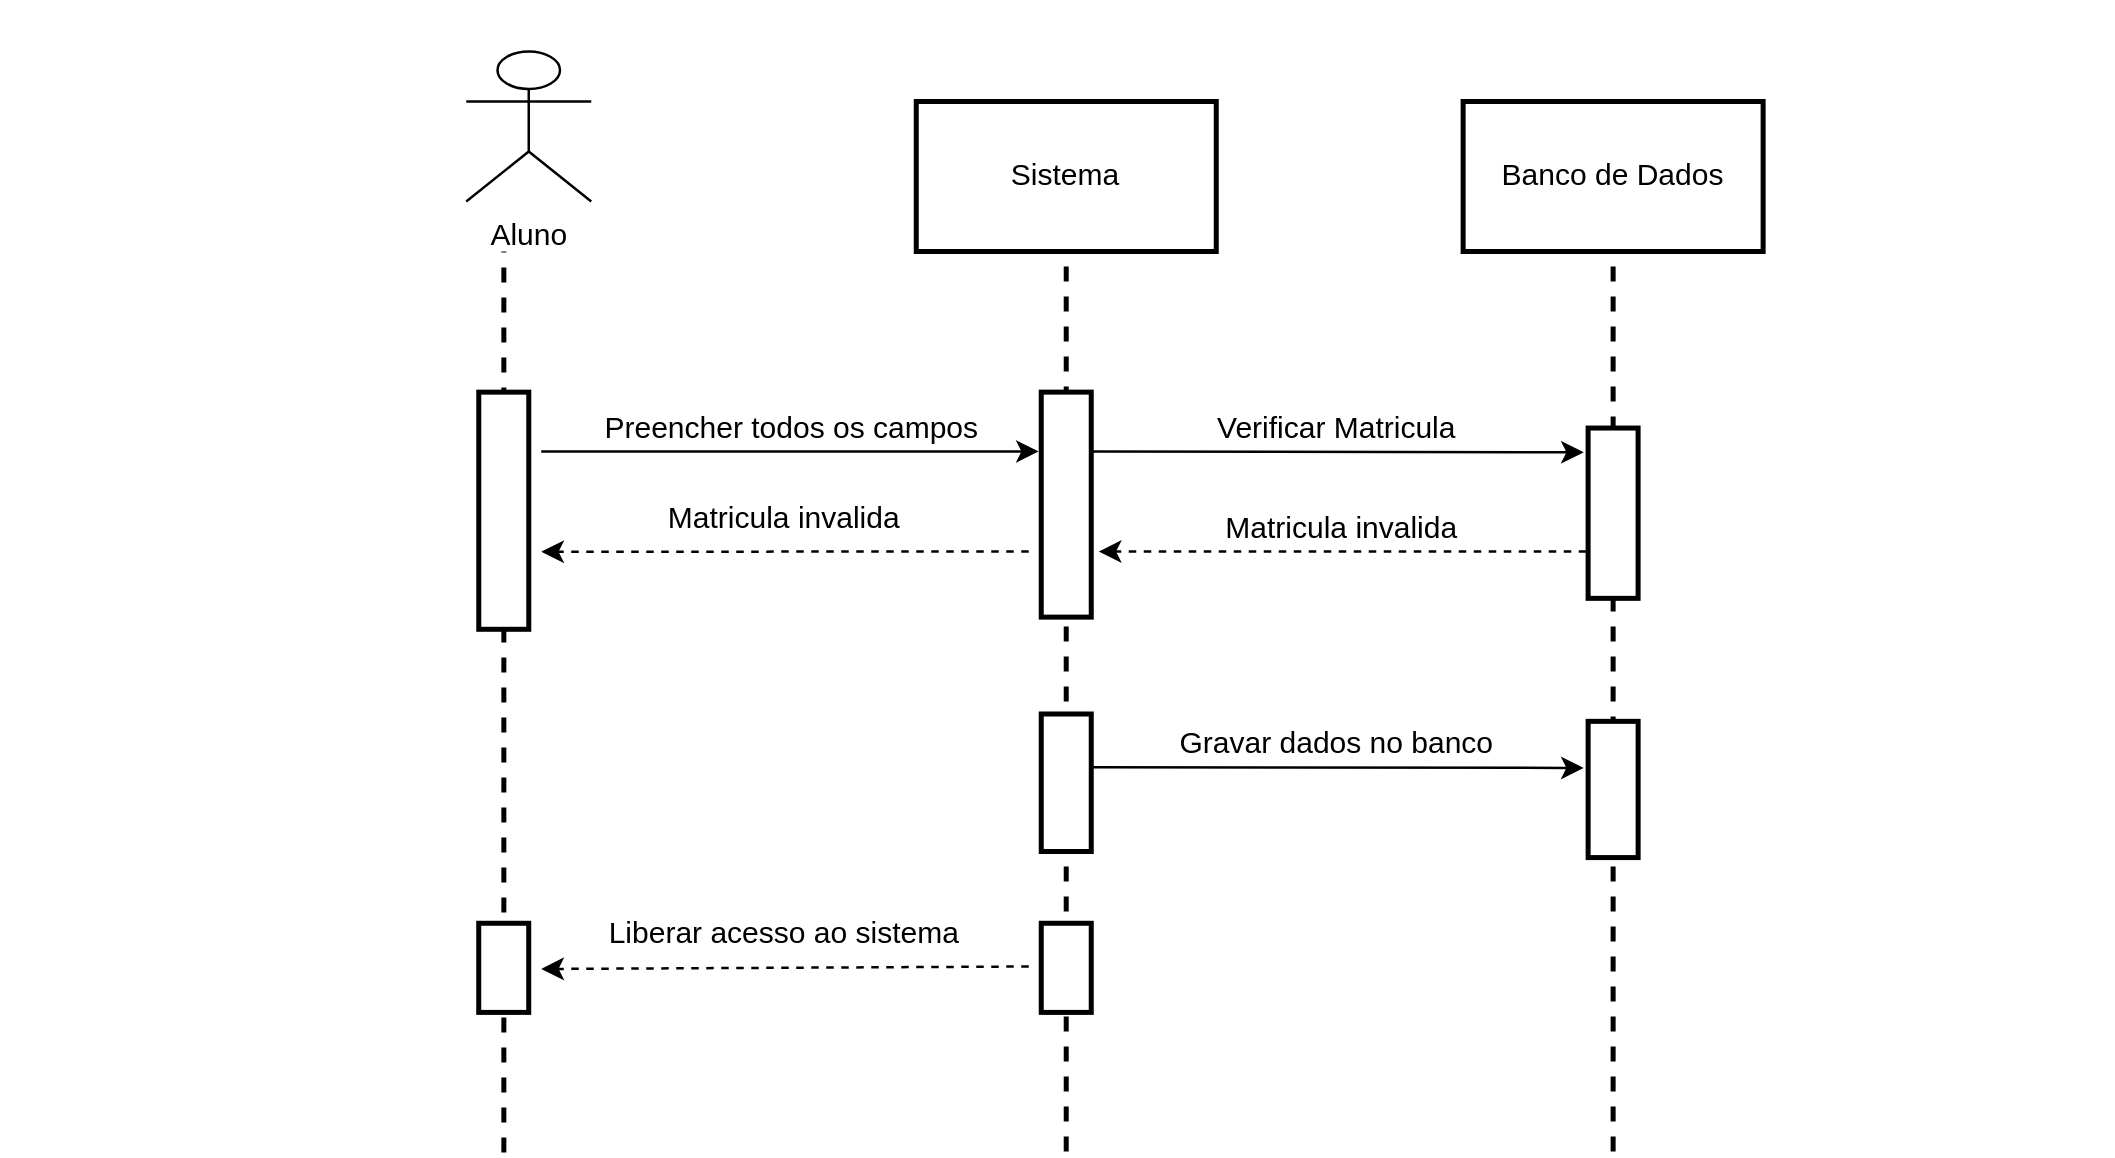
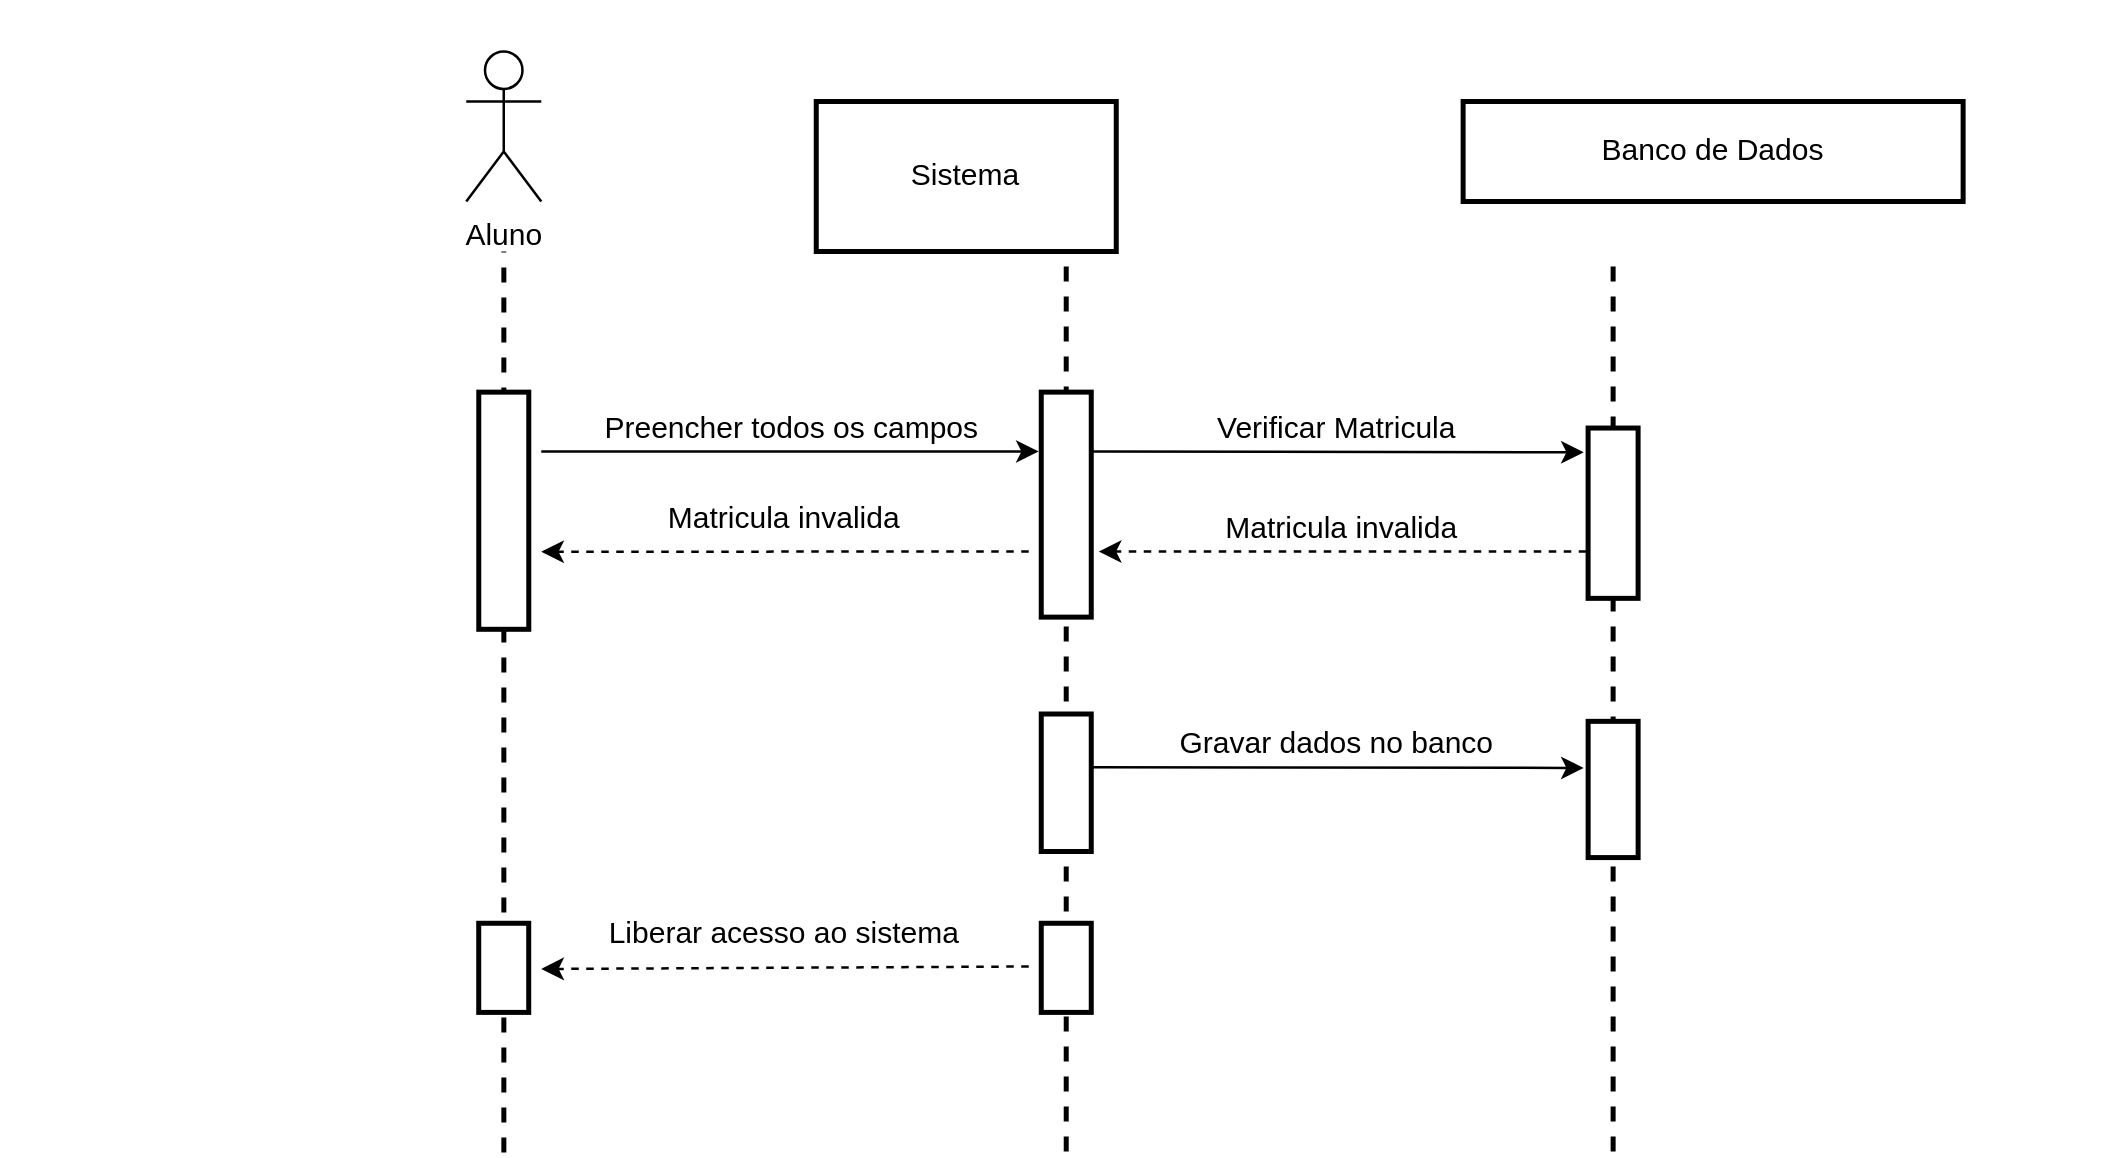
  <mxCell id="0" />
  <mxCell id="1" parent="0" />
- <mxCell id="2" value="Aluno" style="shape=umlActor;verticalLabelPosition=bottom;labelBackgroundColor=#ffffff;verticalAlign=top;html=1;outlineConnect=0;" parent="1" vertex="1"><mxGeometry x="186" y="20" width="50" height="60" as="geometry" /></mxCell>
+ <mxCell id="2" value="Aluno" style="shape=umlActor;verticalLabelPosition=bottom;labelBackgroundColor=#ffffff;verticalAlign=top;html=1;outlineConnect=0;" parent="1" vertex="1"><mxGeometry x="186" y="20" width="30" height="60" as="geometry" /></mxCell>
  <mxCell id="3" value="" style="line;strokeWidth=2;html=1;perimeter=backbonePerimeter;points=[];outlineConnect=0;dashed=1;rotation=-90;" parent="1" vertex="1"><mxGeometry x="247.25" y="276.24" width="357.47" height="10" as="geometry" /></mxCell>
  <mxCell id="4" value="" style="rounded=0;whiteSpace=wrap;html=1;strokeWidth=2;rotation=-90;" parent="1" vertex="1"><mxGeometry x="381" y="191.25" width="90" height="20" as="geometry" /></mxCell>
- <mxCell id="5" value="&lt;font style=&quot;vertical-align: inherit&quot;&gt;&lt;font style=&quot;vertical-align: inherit&quot;&gt;Sistema&lt;/font&gt;&lt;/font&gt;" style="rounded=0;whiteSpace=wrap;html=1;strokeWidth=2;" parent="1" vertex="1"><mxGeometry x="366" y="40" width="120" height="60" as="geometry" /></mxCell>
+ <mxCell id="5" value="&lt;font style=&quot;vertical-align: inherit&quot;&gt;&lt;font style=&quot;vertical-align: inherit&quot;&gt;Sistema&lt;/font&gt;&lt;/font&gt;" style="rounded=0;whiteSpace=wrap;html=1;strokeWidth=2;" parent="1" vertex="1"><mxGeometry x="326" y="40" width="120" height="60" as="geometry" /></mxCell>
  <mxCell id="6" value="" style="line;strokeWidth=2;html=1;perimeter=backbonePerimeter;points=[];outlineConnect=0;dashed=1;rotation=-90;" parent="1" vertex="1"><mxGeometry x="20.84" y="275.22" width="360.4" height="10" as="geometry" /></mxCell>
  <mxCell id="7" value="" style="rounded=0;whiteSpace=wrap;html=1;strokeWidth=2;rotation=-90;" parent="1" vertex="1"><mxGeometry x="153.58" y="193.69" width="94.86" height="20" as="geometry" /></mxCell>
  <mxCell id="8" value="" style="endArrow=classic;html=1;" parent="1" edge="1"><mxGeometry width="50" height="50" relative="1" as="geometry"><mxPoint x="216" y="180" as="sourcePoint" /><mxPoint x="415" y="180" as="targetPoint" /></mxGeometry></mxCell>
  <mxCell id="9" value="&lt;font style=&quot;vertical-align: inherit&quot;&gt;&lt;font style=&quot;vertical-align: inherit&quot;&gt;Preencher todos os campos&lt;/font&gt;&lt;/font&gt;" style="text;html=1;align=center;verticalAlign=middle;resizable=0;points=[];labelBackgroundColor=#ffffff;" parent="8" vertex="1" connectable="0"><mxGeometry x="0.4" y="-2" relative="1" as="geometry"><mxPoint x="-40" y="-12" as="offset" /></mxGeometry></mxCell>
  <mxCell id="10" value="" style="line;strokeWidth=2;html=1;perimeter=backbonePerimeter;points=[];outlineConnect=0;dashed=1;rotation=-90;" parent="1" vertex="1"><mxGeometry x="466" y="276.25" width="357.5" height="10" as="geometry" /></mxCell>
  <mxCell id="11" value="" style="rounded=0;whiteSpace=wrap;html=1;strokeWidth=2;rotation=-90;" parent="1" vertex="1"><mxGeometry x="610.68" y="194.68" width="68.12" height="20" as="geometry" /></mxCell>
- <mxCell id="12" value="Banco de Dados" style="rounded=0;whiteSpace=wrap;html=1;strokeWidth=2;" parent="1" vertex="1"><mxGeometry x="584.75" y="40" width="120" height="60" as="geometry" /></mxCell>
+ <mxCell id="12" value="Banco de Dados" style="rounded=0;whiteSpace=wrap;html=1;strokeWidth=2;" parent="1" vertex="1"><mxGeometry x="584.75" y="40" width="200" height="40" as="geometry" /></mxCell>
  <mxCell id="13" value="" style="endArrow=classic;html=1;entryX=0.914;entryY=-0.15;entryDx=0;entryDy=0;entryPerimeter=0;" parent="1" edge="1"><mxGeometry width="50" height="50" relative="1" as="geometry"><mxPoint x="436" y="180" as="sourcePoint" /><mxPoint x="633" y="180.33" as="targetPoint" /></mxGeometry></mxCell>
  <mxCell id="14" value="&lt;font style=&quot;vertical-align: inherit&quot;&gt;&lt;font style=&quot;vertical-align: inherit&quot;&gt;Verificar Matricula&lt;/font&gt;&lt;/font&gt;" style="text;html=1;align=center;verticalAlign=middle;resizable=0;points=[];labelBackgroundColor=#ffffff;" parent="13" vertex="1" connectable="0"><mxGeometry x="0.4" y="-2" relative="1" as="geometry"><mxPoint x="-40" y="-12" as="offset" /></mxGeometry></mxCell>
  <mxCell id="15" value="" style="endArrow=classic;html=1;dashed=1;" parent="1" edge="1"><mxGeometry width="50" height="50" relative="1" as="geometry"><mxPoint x="634" y="220" as="sourcePoint" /><mxPoint x="439" y="220" as="targetPoint" /></mxGeometry></mxCell>
  <mxCell id="16" value="" style="endArrow=classic;html=1;entryX=0.914;entryY=-0.15;entryDx=0;entryDy=0;entryPerimeter=0;" parent="1" edge="1"><mxGeometry width="50" height="50" relative="1" as="geometry"><mxPoint x="436" y="306.25" as="sourcePoint" /><mxPoint x="633" y="306.58" as="targetPoint" /></mxGeometry></mxCell>
  <mxCell id="17" value="&lt;font style=&quot;vertical-align: inherit&quot;&gt;&lt;font style=&quot;vertical-align: inherit&quot;&gt;Gravar dados no banco&lt;/font&gt;&lt;/font&gt;" style="text;html=1;align=center;verticalAlign=middle;resizable=0;points=[];labelBackgroundColor=#ffffff;" parent="16" vertex="1" connectable="0"><mxGeometry x="0.4" y="-2" relative="1" as="geometry"><mxPoint x="-40" y="-12" as="offset" /></mxGeometry></mxCell>
  <mxCell id="18" value="" style="rounded=0;whiteSpace=wrap;html=1;strokeWidth=2;rotation=-90;" parent="1" vertex="1"><mxGeometry x="617.51" y="305.19" width="54.49" height="20" as="geometry" /></mxCell>
  <mxCell id="19" value="" style="endArrow=classic;html=1;entryX=0.772;entryY=1.15;entryDx=0;entryDy=0;entryPerimeter=0;dashed=1;" parent="1" edge="1"><mxGeometry width="50" height="50" relative="1" as="geometry"><mxPoint x="411" y="220" as="sourcePoint" /><mxPoint x="216" y="220.09" as="targetPoint" /></mxGeometry></mxCell>
  <mxCell id="20" value="Matricula invalida" style="text;html=1;align=center;verticalAlign=middle;resizable=0;points=[];labelBackgroundColor=#ffffff;" parent="19" vertex="1" connectable="0"><mxGeometry x="0.4" y="-2" relative="1" as="geometry"><mxPoint x="39" y="-12" as="offset" /></mxGeometry></mxCell>
  <mxCell id="21" value="Matricula invalida" style="text;html=1;align=center;verticalAlign=middle;resizable=0;points=[];labelBackgroundColor=#ffffff;" vertex="1" connectable="0" parent="19"><mxGeometry x="0.4" y="-2" relative="1" as="geometry"><mxPoint x="262" y="-8.06" as="offset" /></mxGeometry></mxCell>
  <mxCell id="22" value="" style="rounded=0;whiteSpace=wrap;html=1;strokeWidth=2;rotation=-90;" parent="1" vertex="1"><mxGeometry x="398.5" y="302.5" width="55" height="20" as="geometry" /></mxCell>
  <mxCell id="23" value="" style="rounded=0;whiteSpace=wrap;html=1;strokeWidth=2;rotation=-90;" parent="1" vertex="1"><mxGeometry x="408.18" y="376.54" width="35.65" height="20" as="geometry" /></mxCell>
  <mxCell id="24" value="" style="endArrow=classic;html=1;dashed=1;" edge="1" parent="1"><mxGeometry width="50" height="50" relative="1" as="geometry"><mxPoint x="411" y="386" as="sourcePoint" /><mxPoint x="216" y="387" as="targetPoint" /></mxGeometry></mxCell>
  <mxCell id="25" value="&lt;font style=&quot;vertical-align: inherit&quot;&gt;&lt;font style=&quot;vertical-align: inherit&quot;&gt;Liberar acesso ao sistema&lt;/font&gt;&lt;/font&gt;" style="text;html=1;align=center;verticalAlign=middle;resizable=0;points=[];labelBackgroundColor=#ffffff;" vertex="1" connectable="0" parent="24"><mxGeometry x="0.4" y="-2" relative="1" as="geometry"><mxPoint x="39" y="-12" as="offset" /></mxGeometry></mxCell>
  <mxCell id="26" value="" style="rounded=0;whiteSpace=wrap;html=1;strokeWidth=2;rotation=-90;" vertex="1" parent="1"><mxGeometry x="183.17" y="376.54" width="35.65" height="20" as="geometry" /></mxCell>
